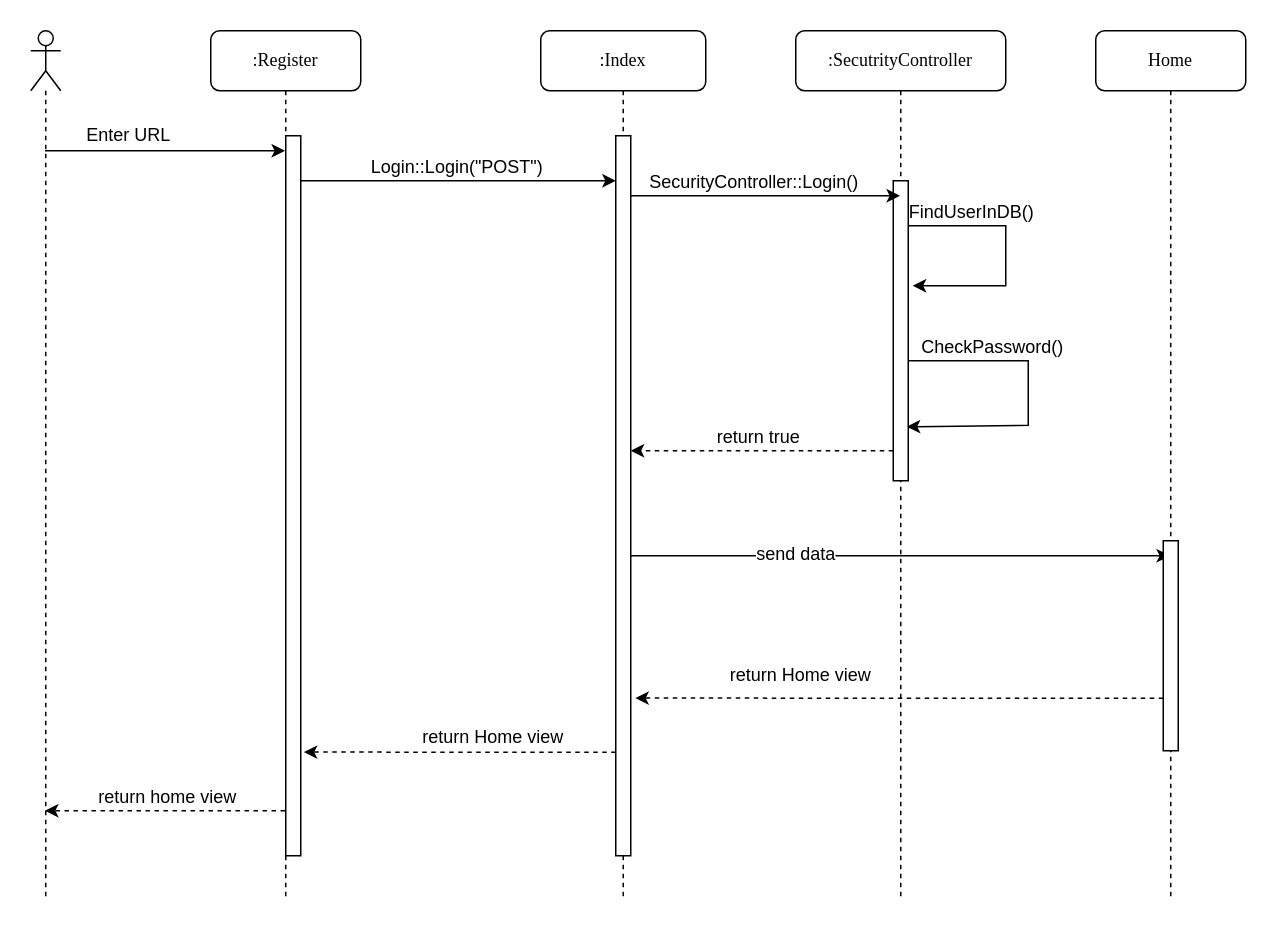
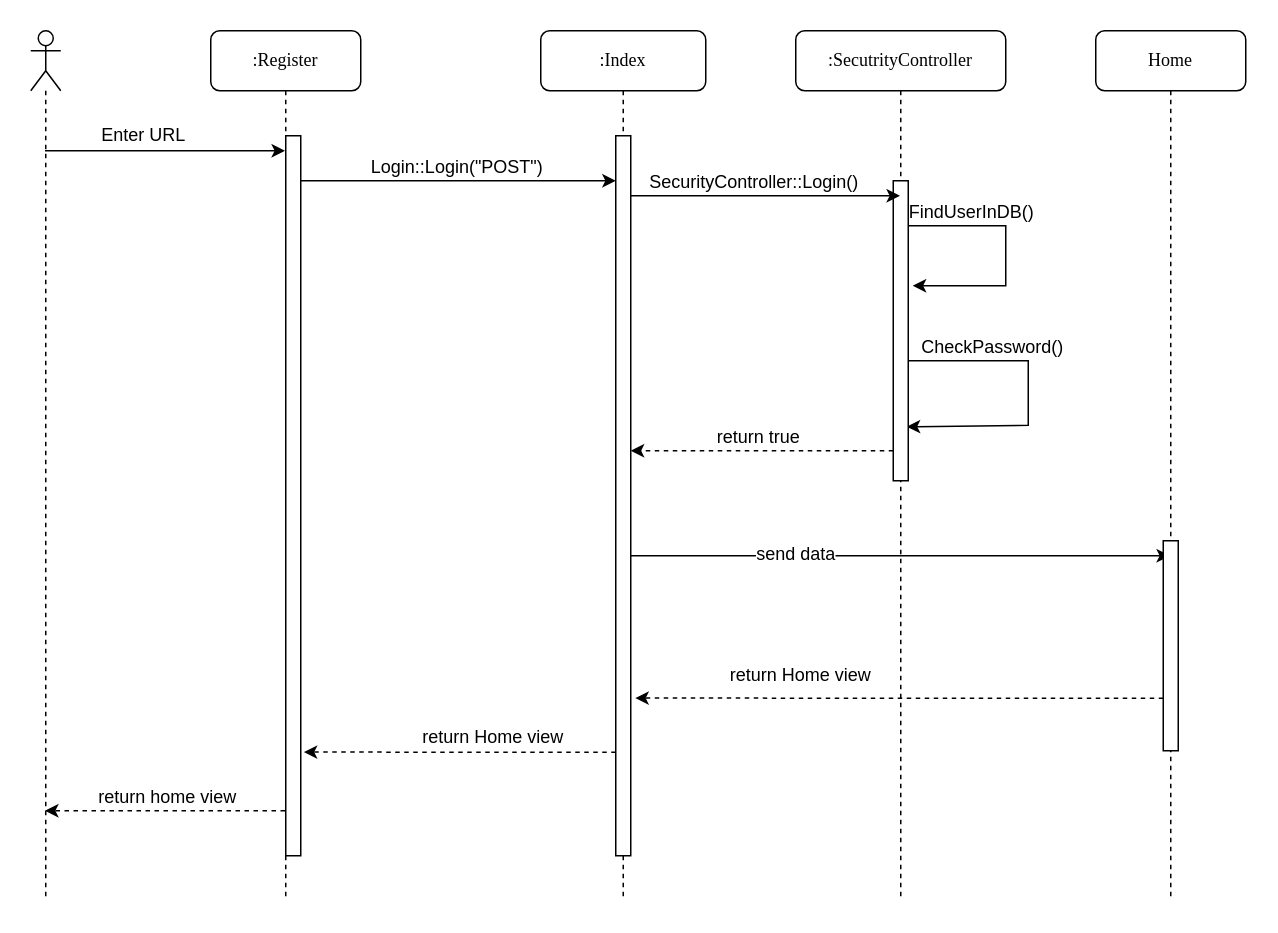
  <mxCell id="0" />
  <mxCell id="1" parent="0" />
  <mxCell id="2" style="edgeStyle=orthogonalEdgeStyle;rounded=0;orthogonalLoop=1;jettySize=auto;html=1;dashed=1;" parent="1" source="4" target="21" edge="1"><mxGeometry relative="1" as="geometry"><Array as="points"><mxPoint x="120" y="540" /><mxPoint x="120" y="540" /></Array></mxGeometry></mxCell>
  <mxCell id="3" value="return home view" style="text;html=1;align=center;verticalAlign=middle;resizable=0;points=[];;labelBackgroundColor=#ffffff;" parent="2" vertex="1" connectable="0"><mxGeometry x="-0.131" y="6" relative="1" as="geometry"><mxPoint x="-9.5" y="-16" as="offset" /></mxGeometry></mxCell>
  <mxCell id="4" value=":Register" style="shape=umlLifeline;perimeter=lifelinePerimeter;whiteSpace=wrap;html=1;container=1;collapsible=0;recursiveResize=0;outlineConnect=0;rounded=1;shadow=0;comic=0;labelBackgroundColor=none;strokeWidth=1;fontFamily=Verdana;fontSize=12;align=center;" parent="1" vertex="1"><mxGeometry x="140" y="20" width="100" height="580" as="geometry" /></mxCell>
  <mxCell id="5" value="" style="html=1;points=[];perimeter=orthogonalPerimeter;" parent="4" vertex="1"><mxGeometry x="50" y="70" width="10" height="480" as="geometry" /></mxCell>
  <mxCell id="6" value=":SecutrityController" style="shape=umlLifeline;perimeter=lifelinePerimeter;whiteSpace=wrap;html=1;container=1;collapsible=0;recursiveResize=0;outlineConnect=0;rounded=1;shadow=0;comic=0;labelBackgroundColor=none;strokeWidth=1;fontFamily=Verdana;fontSize=12;align=center;" parent="1" vertex="1"><mxGeometry x="530" y="20" width="140" height="580" as="geometry" /></mxCell>
  <mxCell id="7" value="" style="edgeStyle=orthogonalEdgeStyle;rounded=0;orthogonalLoop=1;jettySize=auto;html=1;entryX=0.9;entryY=0.82;entryDx=0;entryDy=0;entryPerimeter=0;" parent="6" source="9" target="9" edge="1"><mxGeometry relative="1" as="geometry"><mxPoint x="155" y="325" as="targetPoint" /><Array as="points"><mxPoint x="155" y="220" /><mxPoint x="155" y="263" /></Array></mxGeometry></mxCell>
  <mxCell id="8" value="CheckPassword()" style="text;html=1;align=center;verticalAlign=middle;resizable=0;points=[];;labelBackgroundColor=#ffffff;" parent="7" vertex="1" connectable="0"><mxGeometry x="-0.465" y="-1" relative="1" as="geometry"><mxPoint y="-11" as="offset" /></mxGeometry></mxCell>
  <mxCell id="9" value="" style="html=1;points=[];perimeter=orthogonalPerimeter;" parent="6" vertex="1"><mxGeometry x="65" y="100" width="10" height="200" as="geometry" /></mxCell>
  <mxCell id="10" style="edgeStyle=orthogonalEdgeStyle;rounded=0;orthogonalLoop=1;jettySize=auto;html=1;" parent="6" source="9" edge="1"><mxGeometry relative="1" as="geometry"><mxPoint x="78" y="170" as="targetPoint" /><Array as="points"><mxPoint x="140" y="130" /><mxPoint x="140" y="170" /><mxPoint x="78" y="170" /></Array></mxGeometry></mxCell>
  <mxCell id="11" value="FindUserInDB()" style="text;html=1;align=center;verticalAlign=middle;resizable=0;points=[];;labelBackgroundColor=#ffffff;" parent="10" vertex="1" connectable="0"><mxGeometry x="-0.504" y="-1" relative="1" as="geometry"><mxPoint y="-11" as="offset" /></mxGeometry></mxCell>
  <mxCell id="12" style="edgeStyle=orthogonalEdgeStyle;rounded=0;orthogonalLoop=1;jettySize=auto;html=1;" parent="1" source="16" target="6" edge="1"><mxGeometry relative="1" as="geometry"><Array as="points"><mxPoint x="520" y="130" /><mxPoint x="520" y="130" /></Array></mxGeometry></mxCell>
  <mxCell id="13" value="SecurityController::Login()" style="text;html=1;align=center;verticalAlign=middle;resizable=0;points=[];;labelBackgroundColor=#ffffff;" parent="12" vertex="1" connectable="0"><mxGeometry x="0.141" y="-1" relative="1" as="geometry"><mxPoint x="-19.5" y="-11" as="offset" /></mxGeometry></mxCell>
  <mxCell id="14" style="edgeStyle=orthogonalEdgeStyle;rounded=0;orthogonalLoop=1;jettySize=auto;html=1;" parent="1" source="16" target="18" edge="1"><mxGeometry relative="1" as="geometry"><Array as="points"><mxPoint x="600" y="370" /><mxPoint x="600" y="370" /></Array></mxGeometry></mxCell>
  <mxCell id="15" value="send data" style="text;html=1;align=center;verticalAlign=middle;resizable=0;points=[];;labelBackgroundColor=#ffffff;" parent="14" vertex="1" connectable="0"><mxGeometry x="0.016" y="71" relative="1" as="geometry"><mxPoint x="-70" y="69" as="offset" /></mxGeometry></mxCell>
  <mxCell id="16" value=":Index" style="shape=umlLifeline;perimeter=lifelinePerimeter;whiteSpace=wrap;html=1;container=1;collapsible=0;recursiveResize=0;outlineConnect=0;rounded=1;shadow=0;comic=0;labelBackgroundColor=none;strokeWidth=1;fontFamily=Verdana;fontSize=12;align=center;" parent="1" vertex="1"><mxGeometry x="360" y="20" width="110" height="580" as="geometry" /></mxCell>
  <mxCell id="17" value="" style="html=1;points=[];perimeter=orthogonalPerimeter;" parent="16" vertex="1"><mxGeometry x="50" y="70" width="10" height="480" as="geometry" /></mxCell>
  <mxCell id="18" value="Home" style="shape=umlLifeline;perimeter=lifelinePerimeter;whiteSpace=wrap;html=1;container=1;collapsible=0;recursiveResize=0;outlineConnect=0;rounded=1;shadow=0;comic=0;labelBackgroundColor=none;strokeWidth=1;fontFamily=Verdana;fontSize=12;align=center;" parent="1" vertex="1"><mxGeometry x="730" y="20" width="100" height="580" as="geometry" /></mxCell>
  <mxCell id="19" value="" style="html=1;points=[];perimeter=orthogonalPerimeter;" parent="18" vertex="1"><mxGeometry x="45" y="340" width="10" height="140" as="geometry" /></mxCell>
  <mxCell id="20" style="edgeStyle=orthogonalEdgeStyle;rounded=0;orthogonalLoop=1;jettySize=auto;html=1;" parent="1" source="21" target="4" edge="1"><mxGeometry relative="1" as="geometry"><Array as="points"><mxPoint x="90" y="100" /><mxPoint x="90" y="100" /></Array></mxGeometry></mxCell>
  <mxCell id="21" value="" style="shape=umlLifeline;participant=umlActor;perimeter=lifelinePerimeter;whiteSpace=wrap;html=1;container=1;collapsible=0;recursiveResize=0;verticalAlign=top;spacingTop=36;labelBackgroundColor=#ffffff;outlineConnect=0;" parent="1" vertex="1"><mxGeometry x="20" y="20" width="20" height="580" as="geometry" /></mxCell>
- <mxCell id="22" value="Enter URL" style="text;html=1;align=center;verticalAlign=middle;resizable=0;points=[];;autosize=1;" parent="1" vertex="1"><mxGeometry x="50" y="80" width="70" height="20" as="geometry" /></mxCell>
+ <mxCell id="22" value="Enter URL" style="text;html=1;align=center;verticalAlign=middle;resizable=0;points=[];;autosize=1;" parent="1" vertex="1"><mxGeometry x="60" y="80" width="70" height="20" as="geometry" /></mxCell>
  <mxCell id="23" value="" style="edgeStyle=orthogonalEdgeStyle;rounded=0;orthogonalLoop=1;jettySize=auto;html=1;" parent="1" source="5" target="17" edge="1"><mxGeometry relative="1" as="geometry"><Array as="points"><mxPoint x="270" y="120" /><mxPoint x="270" y="120" /></Array></mxGeometry></mxCell>
  <mxCell id="24" value="Login::Login(&quot;POST&quot;)" style="text;html=1;align=center;verticalAlign=middle;resizable=0;points=[];;labelBackgroundColor=#ffffff;" parent="23" vertex="1" connectable="0"><mxGeometry x="0.063" y="-2" relative="1" as="geometry"><mxPoint x="-9" y="-12" as="offset" /></mxGeometry></mxCell>
  <mxCell id="25" style="edgeStyle=orthogonalEdgeStyle;rounded=0;orthogonalLoop=1;jettySize=auto;html=1;dashed=1;" parent="1" source="9" target="17" edge="1"><mxGeometry relative="1" as="geometry"><Array as="points"><mxPoint x="460" y="300" /><mxPoint x="460" y="300" /></Array></mxGeometry></mxCell>
  <mxCell id="26" value="return true" style="text;html=1;align=center;verticalAlign=middle;resizable=0;points=[];;labelBackgroundColor=#ffffff;" parent="25" vertex="1" connectable="0"><mxGeometry x="0.5" y="70" relative="1" as="geometry"><mxPoint x="40" y="-80" as="offset" /></mxGeometry></mxCell>
  <mxCell id="27" style="edgeStyle=orthogonalEdgeStyle;rounded=0;orthogonalLoop=1;jettySize=auto;html=1;entryX=1.3;entryY=0.781;entryDx=0;entryDy=0;entryPerimeter=0;dashed=1;" parent="1" source="19" target="17" edge="1"><mxGeometry relative="1" as="geometry"><Array as="points"><mxPoint x="690" y="465" /><mxPoint x="690" y="465" /></Array></mxGeometry></mxCell>
  <mxCell id="28" value="return Home view" style="text;html=1;align=center;verticalAlign=middle;resizable=0;points=[];;labelBackgroundColor=#ffffff;" parent="27" vertex="1" connectable="0"><mxGeometry x="0.233" y="1" relative="1" as="geometry"><mxPoint x="-25" y="-16" as="offset" /></mxGeometry></mxCell>
  <mxCell id="29" style="edgeStyle=orthogonalEdgeStyle;rounded=0;orthogonalLoop=1;jettySize=auto;html=1;entryX=1.2;entryY=0.856;entryDx=0;entryDy=0;entryPerimeter=0;dashed=1;" parent="1" source="17" target="5" edge="1"><mxGeometry relative="1" as="geometry"><Array as="points"><mxPoint x="360" y="501" /><mxPoint x="360" y="501" /></Array></mxGeometry></mxCell>
  <mxCell id="30" value="return Home view" style="text;html=1;align=center;verticalAlign=middle;resizable=0;points=[];;labelBackgroundColor=#ffffff;" parent="29" vertex="1" connectable="0"><mxGeometry x="-0.206" y="-2" relative="1" as="geometry"><mxPoint y="-8" as="offset" /></mxGeometry></mxCell>
